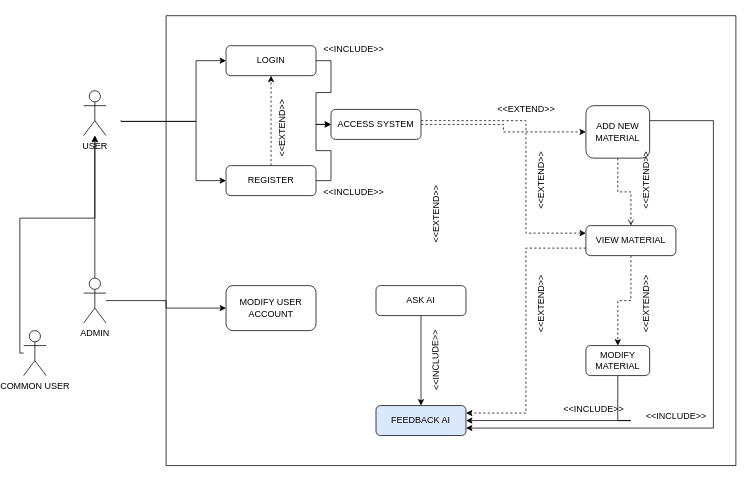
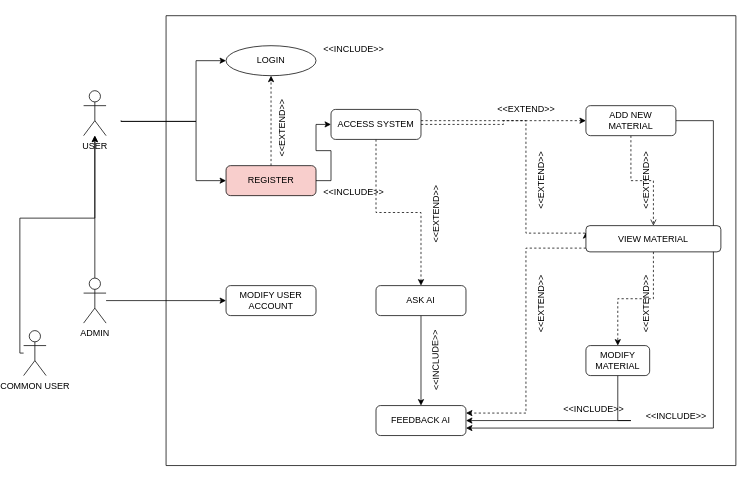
  <mxCell id="0" />
  <mxCell id="1" parent="0" />
  <mxCell id="2" style="edgeStyle=orthogonalEdgeStyle;rounded=0;orthogonalLoop=1;jettySize=auto;html=1;entryX=0.5;entryY=1;entryDx=0;entryDy=0;dashed=1;" edge="1" parent="1" source="4" target="6"><mxGeometry relative="1" as="geometry" /></mxCell>
  <mxCell id="3" style="edgeStyle=orthogonalEdgeStyle;rounded=0;orthogonalLoop=1;jettySize=auto;html=1;entryX=0;entryY=0.5;entryDx=0;entryDy=0;" edge="1" parent="1" source="4" target="13"><mxGeometry relative="1" as="geometry" /></mxCell>
- <mxCell id="4" value="REGISTER" style="rounded=1;whiteSpace=wrap;html=1;" vertex="1" parent="1"><mxGeometry x="295" y="220" width="120" height="40" as="geometry" /></mxCell>
- <mxCell id="5" style="edgeStyle=orthogonalEdgeStyle;rounded=0;orthogonalLoop=1;jettySize=auto;html=1;entryX=0;entryY=0.5;entryDx=0;entryDy=0;" edge="1" parent="1" source="6" target="13"><mxGeometry relative="1" as="geometry" /></mxCell>
- <mxCell id="6" value="LOGIN" style="rounded=1;whiteSpace=wrap;html=1;" vertex="1" parent="1"><mxGeometry x="295" y="60" width="120" height="40" as="geometry" /></mxCell>
+ <mxCell id="4" value="REGISTER" style="rounded=1;whiteSpace=wrap;html=1;fillColor=#f8cecc;" vertex="1" parent="1"><mxGeometry x="295" y="220" width="120" height="40" as="geometry" /></mxCell>
+ <mxCell id="6" value="LOGIN" style="ellipse;whiteSpace=wrap;html=1;" vertex="1" parent="1"><mxGeometry x="295" y="60" width="120" height="40" as="geometry" /></mxCell>
  <mxCell id="7" value="&amp;lt;&amp;lt;EXTEND&amp;gt;&amp;gt;" style="text;html=1;align=center;verticalAlign=middle;whiteSpace=wrap;rounded=0;rotation=-90;" vertex="1" parent="1"><mxGeometry x="325" y="150" width="90" height="40" as="geometry" /></mxCell>
  <mxCell id="8" style="edgeStyle=orthogonalEdgeStyle;rounded=0;orthogonalLoop=1;jettySize=auto;html=1;entryX=0;entryY=0.5;entryDx=0;entryDy=0;" edge="1" parent="1" target="6"><mxGeometry relative="1" as="geometry"><mxPoint x="155" y="160" as="sourcePoint" /><Array as="points"><mxPoint x="155" y="161" /><mxPoint x="255" y="161" /><mxPoint x="255" y="80" /></Array></mxGeometry></mxCell>
  <mxCell id="9" style="edgeStyle=orthogonalEdgeStyle;rounded=0;orthogonalLoop=1;jettySize=auto;html=1;entryX=0;entryY=0.5;entryDx=0;entryDy=0;" edge="1" parent="1" target="4"><mxGeometry relative="1" as="geometry"><mxPoint x="155" y="160" as="sourcePoint" /><Array as="points"><mxPoint x="155" y="161" /><mxPoint x="255" y="161" /><mxPoint x="255" y="240" /></Array></mxGeometry></mxCell>
  <mxCell id="10" style="edgeStyle=orthogonalEdgeStyle;rounded=0;orthogonalLoop=1;jettySize=auto;html=1;dashed=1;" edge="1" parent="1" source="13" target="16"><mxGeometry relative="1" as="geometry" /></mxCell>
  <mxCell id="11" style="edgeStyle=orthogonalEdgeStyle;rounded=0;orthogonalLoop=1;jettySize=auto;html=1;entryX=0;entryY=0.25;entryDx=0;entryDy=0;dashed=1;" edge="1" parent="1" source="13" target="22"><mxGeometry relative="1" as="geometry"><Array as="points"><mxPoint x="695" y="160" /><mxPoint x="695" y="310" /></Array></mxGeometry></mxCell>
+ <mxCell id="12" style="edgeStyle=orthogonalEdgeStyle;rounded=0;orthogonalLoop=1;jettySize=auto;html=1;dashed=1;" edge="1" parent="1" source="13" target="29"><mxGeometry relative="1" as="geometry" /></mxCell>
  <mxCell id="13" value="ACCESS SYSTEM" style="rounded=1;whiteSpace=wrap;html=1;" vertex="1" parent="1"><mxGeometry x="435" y="145" width="120" height="40" as="geometry" /></mxCell>
  <mxCell id="14" style="edgeStyle=orthogonalEdgeStyle;rounded=0;orthogonalLoop=1;jettySize=auto;html=1;dashed=1;endArrow=open;" edge="1" parent="1" source="16" target="22"><mxGeometry relative="1" as="geometry" /></mxCell>
  <mxCell id="15" style="edgeStyle=orthogonalEdgeStyle;rounded=0;orthogonalLoop=1;jettySize=auto;html=1;entryX=1;entryY=0.75;entryDx=0;entryDy=0;" edge="1" parent="1" source="16" target="31"><mxGeometry relative="1" as="geometry"><mxPoint x="645" y="520" as="targetPoint" /><Array as="points"><mxPoint x="945" y="160" /><mxPoint x="945" y="570" /></Array></mxGeometry></mxCell>
- <mxCell id="16" value="ADD NEW MATERIAL" style="rounded=1;whiteSpace=wrap;html=1;" vertex="1" parent="1"><mxGeometry x="775" y="140" width="85" height="70" as="geometry" /></mxCell>
+ <mxCell id="16" value="ADD NEW MATERIAL" style="rounded=1;whiteSpace=wrap;html=1;" vertex="1" parent="1"><mxGeometry x="775" y="140" width="120" height="40" as="geometry" /></mxCell>
  <mxCell id="17" value="&amp;lt;&amp;lt;INCLUDE&amp;gt;&amp;gt;" style="text;html=1;align=center;verticalAlign=middle;resizable=0;points=[];autosize=1;strokeColor=none;fillColor=none;rotation=0;" vertex="1" parent="1"><mxGeometry x="415" y="50" width="100" height="30" as="geometry" /></mxCell>
  <mxCell id="18" value="&amp;lt;&amp;lt;INCLUDE&amp;gt;&amp;gt;" style="text;html=1;align=center;verticalAlign=middle;resizable=0;points=[];autosize=1;strokeColor=none;fillColor=none;rotation=0;" vertex="1" parent="1"><mxGeometry x="415" y="240" width="100" height="30" as="geometry" /></mxCell>
  <mxCell id="19" value="&amp;lt;&amp;lt;EXTEND&amp;gt;&amp;gt;" style="text;html=1;align=center;verticalAlign=middle;resizable=0;points=[];autosize=1;strokeColor=none;fillColor=none;" vertex="1" parent="1"><mxGeometry x="645" y="130" width="100" height="30" as="geometry" /></mxCell>
  <mxCell id="20" style="edgeStyle=orthogonalEdgeStyle;rounded=0;orthogonalLoop=1;jettySize=auto;html=1;entryX=0.5;entryY=0;entryDx=0;entryDy=0;dashed=1;" edge="1" parent="1" source="22" target="26"><mxGeometry relative="1" as="geometry" /></mxCell>
  <mxCell id="21" style="edgeStyle=orthogonalEdgeStyle;rounded=0;orthogonalLoop=1;jettySize=auto;html=1;entryX=1;entryY=0.25;entryDx=0;entryDy=0;dashed=1;" edge="1" parent="1" source="22" target="31"><mxGeometry relative="1" as="geometry"><Array as="points"><mxPoint x="695" y="330" /><mxPoint x="695" y="550" /></Array></mxGeometry></mxCell>
- <mxCell id="22" value="VIEW MATERIAL" style="rounded=1;whiteSpace=wrap;html=1;" vertex="1" parent="1"><mxGeometry x="775" y="300" width="120" height="40" as="geometry" /></mxCell>
+ <mxCell id="22" value="VIEW MATERIAL" style="rounded=1;whiteSpace=wrap;html=1;" vertex="1" parent="1"><mxGeometry x="775" y="300" width="180" height="35" as="geometry" /></mxCell>
  <mxCell id="23" value="&amp;lt;&amp;lt;EXTEND&amp;gt;&amp;gt;" style="text;html=1;align=center;verticalAlign=middle;resizable=0;points=[];autosize=1;strokeColor=none;fillColor=none;rotation=-90;" vertex="1" parent="1"><mxGeometry x="665" y="225" width="100" height="30" as="geometry" /></mxCell>
  <mxCell id="24" value="&amp;lt;&amp;lt;EXTEND&amp;gt;&amp;gt;" style="text;html=1;align=center;verticalAlign=middle;resizable=0;points=[];autosize=1;strokeColor=none;fillColor=none;rotation=-90;" vertex="1" parent="1"><mxGeometry x="805" y="225" width="100" height="30" as="geometry" /></mxCell>
  <mxCell id="25" style="edgeStyle=orthogonalEdgeStyle;rounded=0;orthogonalLoop=1;jettySize=auto;html=1;exitX=0.5;exitY=1;exitDx=0;exitDy=0;" edge="1" parent="1" source="26"><mxGeometry relative="1" as="geometry"><mxPoint x="615" y="560" as="targetPoint" /><Array as="points"><mxPoint x="835" y="560" /><mxPoint x="615" y="560" /></Array></mxGeometry></mxCell>
  <mxCell id="26" value="MODIFY MATERIAL" style="rounded=1;whiteSpace=wrap;html=1;" vertex="1" parent="1"><mxGeometry x="775" y="460" width="85" height="40" as="geometry" /></mxCell>
  <mxCell id="27" value="&amp;lt;&amp;lt;EXTEND&amp;gt;&amp;gt;" style="text;html=1;align=center;verticalAlign=middle;resizable=0;points=[];autosize=1;strokeColor=none;fillColor=none;rotation=-90;" vertex="1" parent="1"><mxGeometry x="805" y="390" width="100" height="30" as="geometry" /></mxCell>
  <mxCell id="28" style="edgeStyle=orthogonalEdgeStyle;rounded=0;orthogonalLoop=1;jettySize=auto;html=1;" edge="1" parent="1" source="29" target="31"><mxGeometry relative="1" as="geometry" /></mxCell>
  <mxCell id="29" value="ASK AI" style="rounded=1;whiteSpace=wrap;html=1;" vertex="1" parent="1"><mxGeometry x="495" y="380" width="120" height="40" as="geometry" /></mxCell>
  <mxCell id="30" value="&amp;lt;&amp;lt;EXTEND&amp;gt;&amp;gt;" style="text;html=1;align=center;verticalAlign=middle;resizable=0;points=[];autosize=1;strokeColor=none;fillColor=none;rotation=-90;" vertex="1" parent="1"><mxGeometry x="525" y="270" width="100" height="30" as="geometry" /></mxCell>
- <mxCell id="31" value="FEEDBACK AI" style="rounded=1;whiteSpace=wrap;html=1;fillColor=#dae8fc;" vertex="1" parent="1"><mxGeometry x="495" y="540" width="120" height="40" as="geometry" /></mxCell>
+ <mxCell id="31" value="FEEDBACK AI" style="rounded=1;whiteSpace=wrap;html=1;" vertex="1" parent="1"><mxGeometry x="495" y="540" width="120" height="40" as="geometry" /></mxCell>
  <mxCell id="32" value="&amp;lt;&amp;lt;INCLUDE&amp;gt;&amp;gt;" style="text;html=1;align=center;verticalAlign=middle;resizable=0;points=[];autosize=1;strokeColor=none;fillColor=none;rotation=-91;" vertex="1" parent="1"><mxGeometry x="525" y="465" width="100" height="30" as="geometry" /></mxCell>
  <mxCell id="33" value="&amp;lt;&amp;lt;EXTEND&amp;gt;&amp;gt;" style="text;html=1;align=center;verticalAlign=middle;resizable=0;points=[];autosize=1;strokeColor=none;fillColor=none;rotation=-90;" vertex="1" parent="1"><mxGeometry x="665" y="390" width="100" height="30" as="geometry" /></mxCell>
  <mxCell id="34" value="&amp;lt;&amp;lt;INCLUDE&amp;gt;&amp;gt;" style="text;html=1;align=center;verticalAlign=middle;resizable=0;points=[];autosize=1;strokeColor=none;fillColor=none;" vertex="1" parent="1"><mxGeometry x="735" y="530" width="100" height="30" as="geometry" /></mxCell>
  <mxCell id="35" value="&amp;lt;&amp;lt;INCLUDE&amp;gt;&amp;gt;" style="text;html=1;align=center;verticalAlign=middle;resizable=0;points=[];autosize=1;strokeColor=none;fillColor=none;" vertex="1" parent="1"><mxGeometry x="845" y="540" width="100" height="30" as="geometry" /></mxCell>
- <mxCell id="36" value="MODIFY USER ACCOUNT" style="rounded=1;whiteSpace=wrap;html=1;" vertex="1" parent="1"><mxGeometry x="295" y="380" width="120" height="60" as="geometry" /></mxCell>
+ <mxCell id="36" value="MODIFY USER ACCOUNT" style="rounded=1;whiteSpace=wrap;html=1;" vertex="1" parent="1"><mxGeometry x="295" y="380" width="120" height="40" as="geometry" /></mxCell>
  <mxCell id="37" value="USER" style="shape=umlActor;verticalLabelPosition=bottom;verticalAlign=top;html=1;outlineConnect=0;" vertex="1" parent="1"><mxGeometry x="105" y="120" width="30" height="60" as="geometry" /></mxCell>
  <mxCell id="38" style="edgeStyle=orthogonalEdgeStyle;rounded=0;orthogonalLoop=1;jettySize=auto;html=1;" edge="1" parent="1" source="40" target="36"><mxGeometry relative="1" as="geometry" /></mxCell>
  <mxCell id="39" style="edgeStyle=orthogonalEdgeStyle;rounded=0;orthogonalLoop=1;jettySize=auto;html=1;" edge="1" parent="1" source="40" target="37"><mxGeometry relative="1" as="geometry" /></mxCell>
  <mxCell id="40" value="ADMIN" style="shape=umlActor;verticalLabelPosition=bottom;verticalAlign=top;html=1;outlineConnect=0;" vertex="1" parent="1"><mxGeometry x="105" y="370" width="30" height="60" as="geometry" /></mxCell>
  <mxCell id="41" style="edgeStyle=orthogonalEdgeStyle;rounded=0;orthogonalLoop=1;jettySize=auto;html=1;" edge="1" parent="1" source="42" target="37"><mxGeometry relative="1" as="geometry"><Array as="points"><mxPoint x="20" y="290" /><mxPoint x="120" y="290" /></Array></mxGeometry></mxCell>
  <mxCell id="42" value="COMMON USER" style="shape=umlActor;verticalLabelPosition=bottom;verticalAlign=top;html=1;outlineConnect=0;" vertex="1" parent="1"><mxGeometry x="25" y="440" width="30" height="60" as="geometry" /></mxCell>
  <mxCell id="43" value="" style="swimlane;startSize=0;" vertex="1" parent="1"><mxGeometry x="215" width="760" height="600" as="geometry" y="20" /></mxCell>
